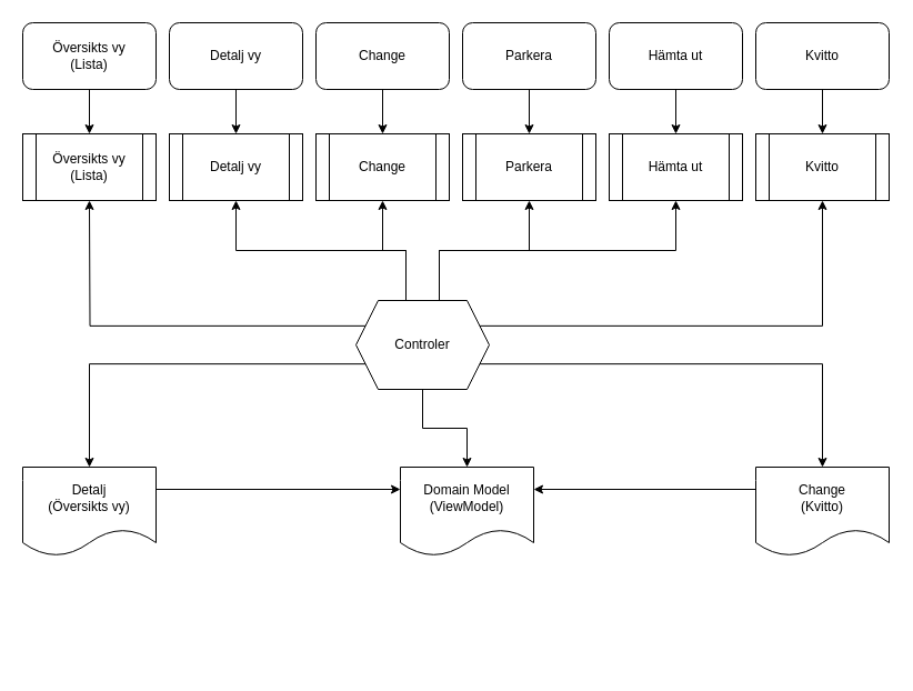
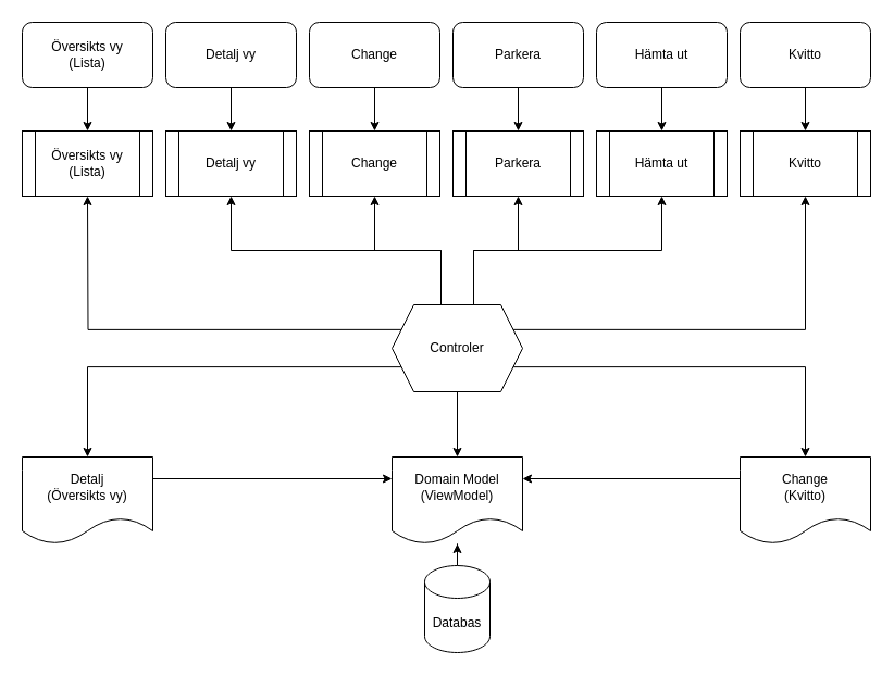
  <mxCell id="0" />
  <mxCell id="1" parent="0" />
  <mxCell id="2" style="edgeStyle=orthogonalEdgeStyle;rounded=0;orthogonalLoop=1;jettySize=auto;html=1;exitX=0.5;exitY=1;exitDx=0;exitDy=0;entryX=0.5;entryY=0;entryDx=0;entryDy=0;" parent="1" source="3" target="15" edge="1"><mxGeometry relative="1" as="geometry" /></mxCell>
  <mxCell id="3" value="Översikts vy&lt;br&gt;(Lista)" style="rounded=1;whiteSpace=wrap;html=1;" parent="1" vertex="1"><mxGeometry x="20" y="20" width="120" height="60" as="geometry" /></mxCell>
  <mxCell id="4" style="edgeStyle=orthogonalEdgeStyle;rounded=0;orthogonalLoop=1;jettySize=auto;html=1;exitX=0.5;exitY=1;exitDx=0;exitDy=0;entryX=0.5;entryY=0;entryDx=0;entryDy=0;" parent="1" source="5" target="16" edge="1"><mxGeometry relative="1" as="geometry" /></mxCell>
  <mxCell id="5" value="Detalj vy" style="rounded=1;whiteSpace=wrap;html=1;" parent="1" vertex="1"><mxGeometry x="152" y="20" width="120" height="60" as="geometry" /></mxCell>
  <mxCell id="6" style="edgeStyle=orthogonalEdgeStyle;rounded=0;orthogonalLoop=1;jettySize=auto;html=1;entryX=0.5;entryY=0;entryDx=0;entryDy=0;" parent="1" source="7" target="17" edge="1"><mxGeometry relative="1" as="geometry" /></mxCell>
  <mxCell id="7" value="Parkera" style="rounded=1;whiteSpace=wrap;html=1;" parent="1" vertex="1"><mxGeometry x="416" y="20" width="120" height="60" as="geometry" /></mxCell>
  <mxCell id="8" style="edgeStyle=orthogonalEdgeStyle;rounded=0;orthogonalLoop=1;jettySize=auto;html=1;exitX=0.5;exitY=1;exitDx=0;exitDy=0;entryX=0.5;entryY=0;entryDx=0;entryDy=0;" parent="1" source="9" target="18" edge="1"><mxGeometry relative="1" as="geometry" /></mxCell>
  <mxCell id="9" value="Hämta ut" style="rounded=1;whiteSpace=wrap;html=1;" parent="1" vertex="1"><mxGeometry x="548" y="20" width="120" height="60" as="geometry" /></mxCell>
  <mxCell id="10" style="edgeStyle=orthogonalEdgeStyle;rounded=0;orthogonalLoop=1;jettySize=auto;html=1;exitX=0.5;exitY=1;exitDx=0;exitDy=0;entryX=0.5;entryY=0;entryDx=0;entryDy=0;" parent="1" source="11" target="19" edge="1"><mxGeometry relative="1" as="geometry" /></mxCell>
  <mxCell id="11" value="Kvitto" style="rounded=1;whiteSpace=wrap;html=1;" parent="1" vertex="1"><mxGeometry x="680" y="20" width="120" height="60" as="geometry" /></mxCell>
+ <mxCell id="12" style="edgeStyle=orthogonalEdgeStyle;rounded=0;orthogonalLoop=1;jettySize=auto;html=1;exitX=0.5;exitY=0;exitDx=0;exitDy=0;exitPerimeter=0;" parent="1" source="13" target="14" edge="1"><mxGeometry relative="1" as="geometry" /></mxCell>
+ <mxCell id="13" value="Databas" style="shape=cylinder3;whiteSpace=wrap;html=1;boundedLbl=1;backgroundOutline=1;size=15;" parent="1" vertex="1"><mxGeometry x="390" y="520" width="60" height="80" as="geometry" /></mxCell>
  <mxCell id="14" value="Domain Model&lt;br&gt;(ViewModel)" style="shape=document;whiteSpace=wrap;html=1;boundedLbl=1;" parent="1" vertex="1"><mxGeometry x="360" y="420" width="120" height="80" as="geometry" /></mxCell>
  <mxCell id="15" value="Översikts vy&lt;br&gt;(Lista)" style="shape=process;whiteSpace=wrap;html=1;" parent="1" vertex="1"><mxGeometry x="20" y="120" width="120" height="60" as="geometry" /></mxCell>
  <mxCell id="16" value="Detalj vy" style="shape=process;whiteSpace=wrap;html=1;" parent="1" vertex="1"><mxGeometry x="152" y="120" width="120" height="60" as="geometry" /></mxCell>
  <mxCell id="17" value="Parkera" style="shape=process;whiteSpace=wrap;html=1;" parent="1" vertex="1"><mxGeometry x="416" y="120" width="120" height="60" as="geometry" /></mxCell>
  <mxCell id="18" value="Hämta ut" style="shape=process;whiteSpace=wrap;html=1;" parent="1" vertex="1"><mxGeometry x="548" y="120" width="120" height="60" as="geometry" /></mxCell>
  <mxCell id="19" value="Kvitto" style="shape=process;whiteSpace=wrap;html=1;" parent="1" vertex="1"><mxGeometry x="680" y="120" width="120" height="60" as="geometry" /></mxCell>
  <mxCell id="20" style="edgeStyle=orthogonalEdgeStyle;rounded=0;orthogonalLoop=1;jettySize=auto;html=1;exitX=1;exitY=0.25;exitDx=0;exitDy=0;entryX=0;entryY=0.25;entryDx=0;entryDy=0;" parent="1" source="21" target="14" edge="1"><mxGeometry relative="1" as="geometry" /></mxCell>
  <mxCell id="21" value="Detalj&lt;br&gt;(Översikts vy)" style="shape=document;whiteSpace=wrap;html=1;boundedLbl=1;" parent="1" vertex="1"><mxGeometry x="20" y="420" width="120" height="80" as="geometry" /></mxCell>
  <mxCell id="22" style="edgeStyle=orthogonalEdgeStyle;rounded=0;orthogonalLoop=1;jettySize=auto;html=1;exitX=0;exitY=0.25;exitDx=0;exitDy=0;entryX=1;entryY=0.25;entryDx=0;entryDy=0;" parent="1" source="23" target="14" edge="1"><mxGeometry relative="1" as="geometry" /></mxCell>
  <mxCell id="23" value="Change&lt;br&gt;(Kvitto)" style="shape=document;whiteSpace=wrap;html=1;boundedLbl=1;" parent="1" vertex="1"><mxGeometry x="680" y="420" width="120" height="80" as="geometry" /></mxCell>
  <mxCell id="24" style="edgeStyle=orthogonalEdgeStyle;rounded=0;orthogonalLoop=1;jettySize=auto;html=1;entryX=0.5;entryY=0;entryDx=0;entryDy=0;" edge="1" source="25" target="26" parent="1"><mxGeometry relative="1" as="geometry" /></mxCell>
  <mxCell id="25" value="Change" style="rounded=1;whiteSpace=wrap;html=1;" vertex="1" parent="1"><mxGeometry x="284" y="20" width="120" height="60" as="geometry" /></mxCell>
  <mxCell id="26" value="Change" style="shape=process;whiteSpace=wrap;html=1;" vertex="1" parent="1"><mxGeometry x="284" y="120" width="120" height="60" as="geometry" /></mxCell>
  <mxCell id="27" style="edgeStyle=orthogonalEdgeStyle;rounded=0;orthogonalLoop=1;jettySize=auto;html=1;exitX=0;exitY=0.25;exitDx=0;exitDy=0;" edge="1" parent="1" source="36"><mxGeometry relative="1" as="geometry"><mxPoint x="80" y="180" as="targetPoint" /></mxGeometry></mxCell>
  <mxCell id="28" style="edgeStyle=orthogonalEdgeStyle;rounded=0;orthogonalLoop=1;jettySize=auto;html=1;exitX=0;exitY=0.75;exitDx=0;exitDy=0;entryX=0.5;entryY=0;entryDx=0;entryDy=0;" edge="1" parent="1" source="36" target="21"><mxGeometry relative="1" as="geometry" /></mxCell>
  <mxCell id="29" style="edgeStyle=orthogonalEdgeStyle;rounded=0;orthogonalLoop=1;jettySize=auto;html=1;exitX=0.375;exitY=0;exitDx=0;exitDy=0;entryX=0.5;entryY=1;entryDx=0;entryDy=0;" edge="1" parent="1" source="36" target="16"><mxGeometry relative="1" as="geometry" /></mxCell>
  <mxCell id="30" style="edgeStyle=orthogonalEdgeStyle;rounded=0;orthogonalLoop=1;jettySize=auto;html=1;exitX=0.375;exitY=0;exitDx=0;exitDy=0;entryX=0.5;entryY=1;entryDx=0;entryDy=0;" edge="1" parent="1" source="36" target="26"><mxGeometry relative="1" as="geometry" /></mxCell>
  <mxCell id="31" style="edgeStyle=orthogonalEdgeStyle;rounded=0;orthogonalLoop=1;jettySize=auto;html=1;exitX=0.625;exitY=0;exitDx=0;exitDy=0;entryX=0.5;entryY=1;entryDx=0;entryDy=0;" edge="1" parent="1" source="36" target="18"><mxGeometry relative="1" as="geometry" /></mxCell>
  <mxCell id="32" style="edgeStyle=orthogonalEdgeStyle;rounded=0;orthogonalLoop=1;jettySize=auto;html=1;exitX=0.625;exitY=0;exitDx=0;exitDy=0;entryX=0.5;entryY=1;entryDx=0;entryDy=0;" edge="1" parent="1" source="36" target="17"><mxGeometry relative="1" as="geometry" /></mxCell>
  <mxCell id="33" style="edgeStyle=orthogonalEdgeStyle;rounded=0;orthogonalLoop=1;jettySize=auto;html=1;exitX=1;exitY=0.25;exitDx=0;exitDy=0;entryX=0.5;entryY=1;entryDx=0;entryDy=0;" edge="1" parent="1" source="36" target="19"><mxGeometry relative="1" as="geometry" /></mxCell>
  <mxCell id="34" style="edgeStyle=orthogonalEdgeStyle;rounded=0;orthogonalLoop=1;jettySize=auto;html=1;exitX=1;exitY=0.75;exitDx=0;exitDy=0;entryX=0.5;entryY=0;entryDx=0;entryDy=0;" edge="1" parent="1" source="36" target="23"><mxGeometry relative="1" as="geometry" /></mxCell>
  <mxCell id="35" style="edgeStyle=orthogonalEdgeStyle;rounded=0;orthogonalLoop=1;jettySize=auto;html=1;exitX=0.5;exitY=1;exitDx=0;exitDy=0;" edge="1" parent="1" source="36" target="14"><mxGeometry relative="1" as="geometry" /></mxCell>
- <mxCell id="36" value="Controler" style="shape=hexagon;perimeter=hexagonPerimeter2;whiteSpace=wrap;html=1;fixedSize=1;" vertex="1" parent="1"><mxGeometry x="320" y="270" width="120" height="80" as="geometry" /></mxCell>
+ <mxCell id="36" value="Controler" style="shape=hexagon;perimeter=hexagonPerimeter2;whiteSpace=wrap;html=1;fixedSize=1;" vertex="1" parent="1"><mxGeometry x="360" y="280" width="120" height="80" as="geometry" /></mxCell>
